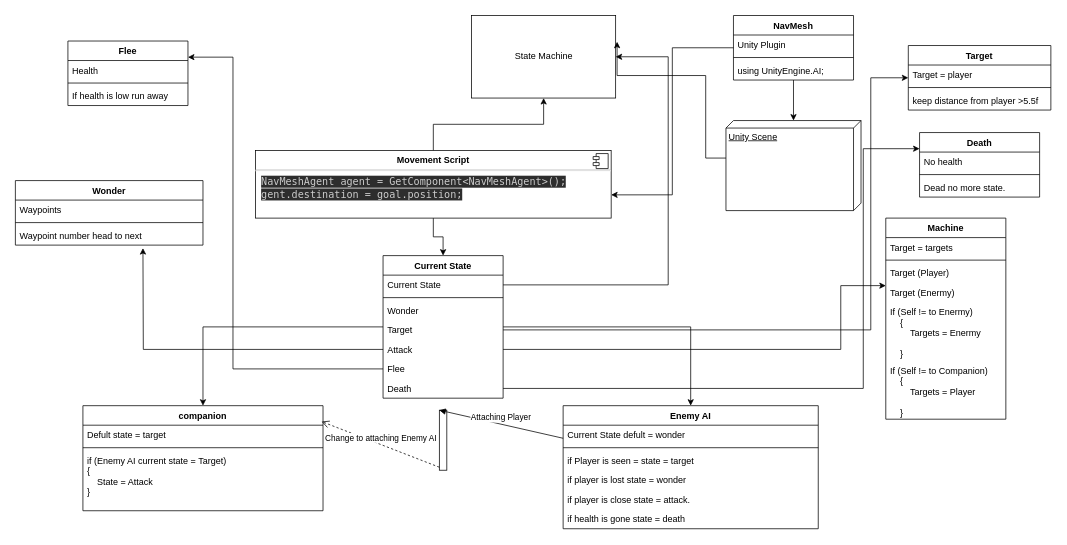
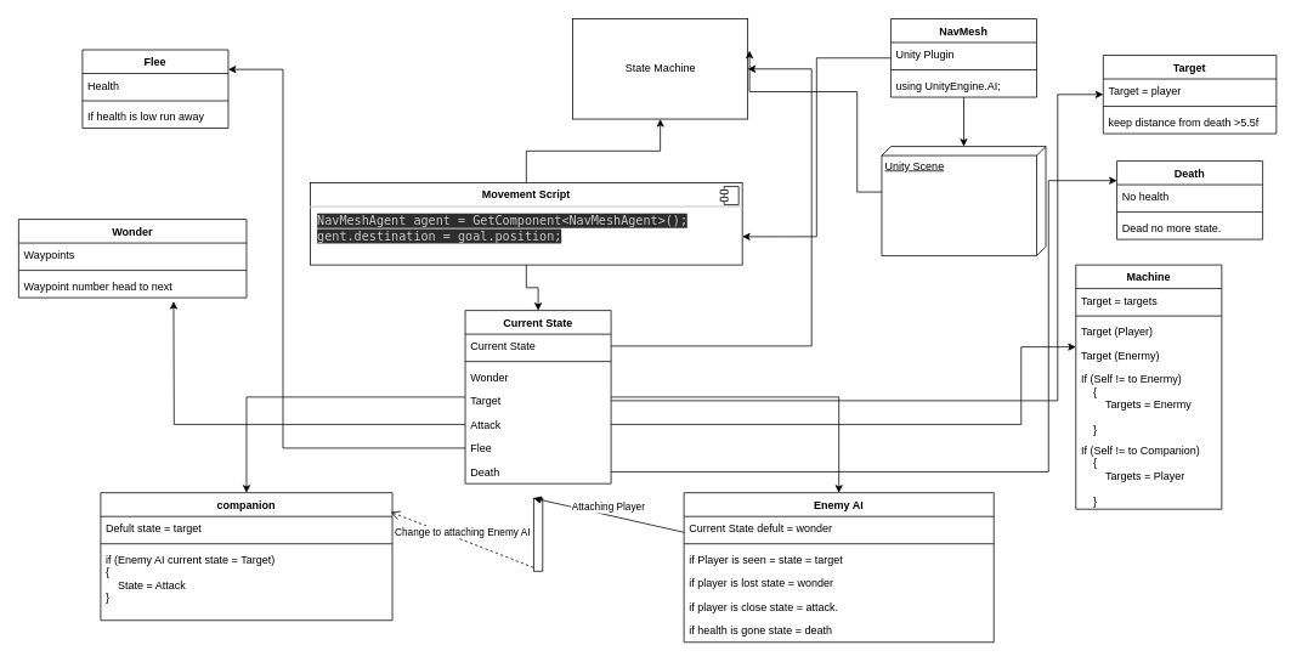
  <mxCell id="0" />
  <mxCell id="1" parent="0" />
  <mxCell id="2" value="State Machine&lt;br&gt;" style="html=1;" parent="1" vertex="1"><mxGeometry x="628" y="20" width="192" height="110" as="geometry" /></mxCell>
  <mxCell id="3" style="edgeStyle=orthogonalEdgeStyle;rounded=0;orthogonalLoop=1;jettySize=auto;html=1;" parent="1" source="5" target="10" edge="1"><mxGeometry relative="1" as="geometry" /></mxCell>
  <mxCell id="4" style="edgeStyle=orthogonalEdgeStyle;rounded=0;orthogonalLoop=1;jettySize=auto;html=1;entryX=1;entryY=0.656;entryDx=0;entryDy=0;entryPerimeter=0;" parent="1" source="5" target="13" edge="1"><mxGeometry relative="1" as="geometry" /></mxCell>
  <mxCell id="5" value="NavMesh" style="swimlane;fontStyle=1;align=center;verticalAlign=top;childLayout=stackLayout;horizontal=1;startSize=26;horizontalStack=0;resizeParent=1;resizeParentMax=0;resizeLast=0;collapsible=1;marginBottom=0;" parent="1" vertex="1"><mxGeometry x="977" y="20" width="160" height="86" as="geometry" /></mxCell>
  <mxCell id="6" value="Unity Plugin" style="text;strokeColor=none;fillColor=none;align=left;verticalAlign=top;spacingLeft=4;spacingRight=4;overflow=hidden;rotatable=0;points=[[0,0.5],[1,0.5]];portConstraint=eastwest;" parent="5" vertex="1"><mxGeometry y="26" width="160" height="26" as="geometry" /></mxCell>
  <mxCell id="7" value="" style="line;strokeWidth=1;fillColor=none;align=left;verticalAlign=middle;spacingTop=-1;spacingLeft=3;spacingRight=3;rotatable=0;labelPosition=right;points=[];portConstraint=eastwest;" parent="5" vertex="1"><mxGeometry y="52" width="160" height="8" as="geometry" /></mxCell>
  <mxCell id="8" value="using UnityEngine.AI;" style="text;strokeColor=none;fillColor=none;align=left;verticalAlign=top;spacingLeft=4;spacingRight=4;overflow=hidden;rotatable=0;points=[[0,0.5],[1,0.5]];portConstraint=eastwest;" parent="5" vertex="1"><mxGeometry y="60" width="160" height="26" as="geometry" /></mxCell>
  <mxCell id="9" style="edgeStyle=orthogonalEdgeStyle;rounded=0;orthogonalLoop=1;jettySize=auto;html=1;entryX=1.01;entryY=0.318;entryDx=0;entryDy=0;entryPerimeter=0;" parent="1" source="10" target="2" edge="1"><mxGeometry relative="1" as="geometry"><Array as="points"><mxPoint x="940" y="210" /><mxPoint x="940" y="100" /><mxPoint x="822" y="100" /></Array></mxGeometry></mxCell>
  <mxCell id="10" value="Unity Scene" style="verticalAlign=top;align=left;spacingTop=8;spacingLeft=2;spacingRight=12;shape=cube;size=10;direction=south;fontStyle=4;html=1;" parent="1" vertex="1"><mxGeometry x="967" y="160" width="180" height="120" as="geometry" /></mxCell>
  <mxCell id="11" style="edgeStyle=orthogonalEdgeStyle;rounded=0;orthogonalLoop=1;jettySize=auto;html=1;" parent="1" source="13" target="2" edge="1"><mxGeometry relative="1" as="geometry" /></mxCell>
  <mxCell id="12" style="edgeStyle=orthogonalEdgeStyle;rounded=0;orthogonalLoop=1;jettySize=auto;html=1;" parent="1" source="13" target="17" edge="1"><mxGeometry relative="1" as="geometry" /></mxCell>
  <mxCell id="13" value="&lt;p style=&quot;margin: 0px ; margin-top: 6px ; text-align: center&quot;&gt;&lt;b&gt;Movement Script&lt;/b&gt;&lt;/p&gt;&lt;hr&gt;&lt;p style=&quot;margin: 0px ; margin-left: 8px&quot;&gt;&lt;span style=&quot;color: rgb(204 , 204 , 204) ; font-family: monospace ; font-size: 13.5px ; background-color: rgb(45 , 45 , 45)&quot;&gt;NavMeshAgent agent = GetComponent&amp;lt;NavMeshAgent&amp;gt;();&lt;/span&gt;&lt;br&gt;&lt;span style=&quot;color: rgb(204 , 204 , 204) ; font-family: monospace ; font-size: 13.5px ; background-color: rgb(45 , 45 , 45)&quot;&gt;gent.destination = goal.position;&lt;/span&gt;&lt;br&gt;&lt;/p&gt;" style="align=left;overflow=fill;html=1;dropTarget=0;" parent="1" vertex="1"><mxGeometry x="340" y="200" width="474" height="90" as="geometry" /></mxCell>
  <mxCell id="14" value="" style="shape=component;jettyWidth=8;jettyHeight=4;" parent="13" vertex="1"><mxGeometry x="1" width="20" height="20" relative="1" as="geometry"><mxPoint x="-24" y="4" as="offset" /></mxGeometry></mxCell>
  <mxCell id="15" style="edgeStyle=orthogonalEdgeStyle;rounded=0;orthogonalLoop=1;jettySize=auto;html=1;entryX=0.5;entryY=0;entryDx=0;entryDy=0;" parent="1" source="17" target="26" edge="1"><mxGeometry relative="1" as="geometry" /></mxCell>
  <mxCell id="16" style="edgeStyle=orthogonalEdgeStyle;rounded=0;orthogonalLoop=1;jettySize=auto;html=1;entryX=0.5;entryY=0;entryDx=0;entryDy=0;" parent="1" source="17" target="33" edge="1"><mxGeometry relative="1" as="geometry" /></mxCell>
  <mxCell id="17" value="Current State" style="swimlane;fontStyle=1;align=center;verticalAlign=top;childLayout=stackLayout;horizontal=1;startSize=26;horizontalStack=0;resizeParent=1;resizeParentMax=0;resizeLast=0;collapsible=1;marginBottom=0;" parent="1" vertex="1"><mxGeometry x="510" y="340" width="160" height="190" as="geometry" /></mxCell>
  <mxCell id="18" value="Current State" style="text;strokeColor=none;fillColor=none;align=left;verticalAlign=top;spacingLeft=4;spacingRight=4;overflow=hidden;rotatable=0;points=[[0,0.5],[1,0.5]];portConstraint=eastwest;" parent="17" vertex="1"><mxGeometry y="26" width="160" height="26" as="geometry" /></mxCell>
  <mxCell id="19" value="" style="line;strokeWidth=1;fillColor=none;align=left;verticalAlign=middle;spacingTop=-1;spacingLeft=3;spacingRight=3;rotatable=0;labelPosition=right;points=[];portConstraint=eastwest;" parent="17" vertex="1"><mxGeometry y="52" width="160" height="8" as="geometry" /></mxCell>
  <mxCell id="20" value="Wonder    &#10;&#10;" style="text;strokeColor=none;fillColor=none;align=left;verticalAlign=top;spacingLeft=4;spacingRight=4;overflow=hidden;rotatable=0;points=[[0,0.5],[1,0.5]];portConstraint=eastwest;" parent="17" vertex="1"><mxGeometry y="60" width="160" height="26" as="geometry" /></mxCell>
  <mxCell id="21" value="Target" style="text;strokeColor=none;fillColor=none;align=left;verticalAlign=top;spacingLeft=4;spacingRight=4;overflow=hidden;rotatable=0;points=[[0,0.5],[1,0.5]];portConstraint=eastwest;" parent="17" vertex="1"><mxGeometry y="86" width="160" height="26" as="geometry" /></mxCell>
  <mxCell id="22" value="Attack" style="text;strokeColor=none;fillColor=none;align=left;verticalAlign=top;spacingLeft=4;spacingRight=4;overflow=hidden;rotatable=0;points=[[0,0.5],[1,0.5]];portConstraint=eastwest;" parent="17" vertex="1"><mxGeometry y="112" width="160" height="26" as="geometry" /></mxCell>
  <mxCell id="23" value="Flee" style="text;strokeColor=none;fillColor=none;align=left;verticalAlign=top;spacingLeft=4;spacingRight=4;overflow=hidden;rotatable=0;points=[[0,0.5],[1,0.5]];portConstraint=eastwest;" parent="17" vertex="1"><mxGeometry y="138" width="160" height="26" as="geometry" /></mxCell>
  <mxCell id="24" value="Death" style="text;strokeColor=none;fillColor=none;align=left;verticalAlign=top;spacingLeft=4;spacingRight=4;overflow=hidden;rotatable=0;points=[[0,0.5],[1,0.5]];portConstraint=eastwest;" parent="17" vertex="1"><mxGeometry y="164" width="160" height="26" as="geometry" /></mxCell>
  <mxCell id="25" style="edgeStyle=orthogonalEdgeStyle;rounded=0;orthogonalLoop=1;jettySize=auto;html=1;" parent="1" source="18" target="2" edge="1"><mxGeometry relative="1" as="geometry"><mxPoint x="840" y="40" as="targetPoint" /><Array as="points"><mxPoint x="890" y="379" /><mxPoint x="890" y="75" /></Array></mxGeometry></mxCell>
  <mxCell id="26" value="Enemy AI" style="swimlane;fontStyle=1;align=center;verticalAlign=top;childLayout=stackLayout;horizontal=1;startSize=26;horizontalStack=0;resizeParent=1;resizeParentMax=0;resizeLast=0;collapsible=1;marginBottom=0;" parent="1" vertex="1"><mxGeometry x="750" y="540" width="340" height="164" as="geometry" /></mxCell>
  <mxCell id="27" value="Current State defult = wonder " style="text;strokeColor=none;fillColor=none;align=left;verticalAlign=top;spacingLeft=4;spacingRight=4;overflow=hidden;rotatable=0;points=[[0,0.5],[1,0.5]];portConstraint=eastwest;" parent="26" vertex="1"><mxGeometry y="26" width="340" height="26" as="geometry" /></mxCell>
  <mxCell id="28" value="" style="line;strokeWidth=1;fillColor=none;align=left;verticalAlign=middle;spacingTop=-1;spacingLeft=3;spacingRight=3;rotatable=0;labelPosition=right;points=[];portConstraint=eastwest;" parent="26" vertex="1"><mxGeometry y="52" width="340" height="8" as="geometry" /></mxCell>
  <mxCell id="29" value="if Player is seen = state = target" style="text;strokeColor=none;fillColor=none;align=left;verticalAlign=top;spacingLeft=4;spacingRight=4;overflow=hidden;rotatable=0;points=[[0,0.5],[1,0.5]];portConstraint=eastwest;" parent="26" vertex="1"><mxGeometry y="60" width="340" height="26" as="geometry" /></mxCell>
  <mxCell id="30" value="if player is lost state = wonder" style="text;strokeColor=none;fillColor=none;align=left;verticalAlign=top;spacingLeft=4;spacingRight=4;overflow=hidden;rotatable=0;points=[[0,0.5],[1,0.5]];portConstraint=eastwest;" parent="26" vertex="1"><mxGeometry y="86" width="340" height="26" as="geometry" /></mxCell>
  <mxCell id="31" value="if player is close state = attack." style="text;strokeColor=none;fillColor=none;align=left;verticalAlign=top;spacingLeft=4;spacingRight=4;overflow=hidden;rotatable=0;points=[[0,0.5],[1,0.5]];portConstraint=eastwest;" parent="26" vertex="1"><mxGeometry y="112" width="340" height="26" as="geometry" /></mxCell>
  <mxCell id="32" value="if health is gone state = death" style="text;strokeColor=none;fillColor=none;align=left;verticalAlign=top;spacingLeft=4;spacingRight=4;overflow=hidden;rotatable=0;points=[[0,0.5],[1,0.5]];portConstraint=eastwest;" parent="26" vertex="1"><mxGeometry y="138" width="340" height="26" as="geometry" /></mxCell>
  <mxCell id="33" value="companion" style="swimlane;fontStyle=1;align=center;verticalAlign=top;childLayout=stackLayout;horizontal=1;startSize=26;horizontalStack=0;resizeParent=1;resizeParentMax=0;resizeLast=0;collapsible=1;marginBottom=0;" parent="1" vertex="1"><mxGeometry x="110" y="540" width="320" height="140" as="geometry" /></mxCell>
  <mxCell id="34" value="Defult state = target " style="text;strokeColor=none;fillColor=none;align=left;verticalAlign=top;spacingLeft=4;spacingRight=4;overflow=hidden;rotatable=0;points=[[0,0.5],[1,0.5]];portConstraint=eastwest;" parent="33" vertex="1"><mxGeometry y="26" width="320" height="26" as="geometry" /></mxCell>
  <mxCell id="35" value="" style="line;strokeWidth=1;fillColor=none;align=left;verticalAlign=middle;spacingTop=-1;spacingLeft=3;spacingRight=3;rotatable=0;labelPosition=right;points=[];portConstraint=eastwest;" parent="33" vertex="1"><mxGeometry y="52" width="320" height="8" as="geometry" /></mxCell>
  <mxCell id="36" value="if (Enemy AI current state = Target)&#10;{&#10;    State = Attack&#10;}" style="text;strokeColor=none;fillColor=none;align=left;verticalAlign=top;spacingLeft=4;spacingRight=4;overflow=hidden;rotatable=0;points=[[0,0.5],[1,0.5]];portConstraint=eastwest;" parent="33" vertex="1"><mxGeometry y="60" width="320" height="80" as="geometry" /></mxCell>
  <mxCell id="37" value="" style="html=1;points=[];perimeter=orthogonalPerimeter;" parent="1" vertex="1"><mxGeometry x="585" y="546" width="10" height="80" as="geometry" /></mxCell>
  <mxCell id="38" value="Attaching Player" style="html=1;verticalAlign=bottom;endArrow=block;entryX=0;entryY=0;rounded=0;" parent="1" source="26" target="37" edge="1"><mxGeometry relative="1" as="geometry"><mxPoint x="510" y="573" as="sourcePoint" /></mxGeometry></mxCell>
  <mxCell id="39" value="Change to attaching Enemy AI" style="html=1;verticalAlign=bottom;endArrow=open;dashed=1;endSize=8;exitX=0;exitY=0.95;rounded=0;entryX=0.994;entryY=0.151;entryDx=0;entryDy=0;entryPerimeter=0;" parent="1" source="37" target="33" edge="1"><mxGeometry relative="1" as="geometry"><mxPoint x="510" y="649" as="targetPoint" /></mxGeometry></mxCell>
  <mxCell id="40" style="edgeStyle=orthogonalEdgeStyle;rounded=0;orthogonalLoop=1;jettySize=auto;html=1;" parent="1" source="22" edge="1"><mxGeometry relative="1" as="geometry"><mxPoint x="190" y="330" as="targetPoint" /></mxGeometry></mxCell>
  <mxCell id="41" value="Wonder" style="swimlane;fontStyle=1;align=center;verticalAlign=top;childLayout=stackLayout;horizontal=1;startSize=26;horizontalStack=0;resizeParent=1;resizeParentMax=0;resizeLast=0;collapsible=1;marginBottom=0;" parent="1" vertex="1"><mxGeometry x="20" y="240" width="250" height="86" as="geometry" /></mxCell>
  <mxCell id="42" value="Waypoints" style="text;strokeColor=none;fillColor=none;align=left;verticalAlign=top;spacingLeft=4;spacingRight=4;overflow=hidden;rotatable=0;points=[[0,0.5],[1,0.5]];portConstraint=eastwest;" parent="41" vertex="1"><mxGeometry y="26" width="250" height="26" as="geometry" /></mxCell>
  <mxCell id="43" value="" style="line;strokeWidth=1;fillColor=none;align=left;verticalAlign=middle;spacingTop=-1;spacingLeft=3;spacingRight=3;rotatable=0;labelPosition=right;points=[];portConstraint=eastwest;" parent="41" vertex="1"><mxGeometry y="52" width="250" height="8" as="geometry" /></mxCell>
  <mxCell id="44" value="Waypoint number head to next " style="text;strokeColor=none;fillColor=none;align=left;verticalAlign=top;spacingLeft=4;spacingRight=4;overflow=hidden;rotatable=0;points=[[0,0.5],[1,0.5]];portConstraint=eastwest;" parent="41" vertex="1"><mxGeometry y="60" width="250" height="26" as="geometry" /></mxCell>
  <mxCell id="45" style="edgeStyle=orthogonalEdgeStyle;rounded=0;orthogonalLoop=1;jettySize=auto;html=1;" parent="1" source="22" target="46" edge="1"><mxGeometry relative="1" as="geometry"><mxPoint x="1260" y="380" as="targetPoint" /><Array as="points"><mxPoint x="1120" y="465" /><mxPoint x="1120" y="380" /></Array></mxGeometry></mxCell>
  <mxCell id="46" value="Machine" style="swimlane;fontStyle=1;align=center;verticalAlign=top;childLayout=stackLayout;horizontal=1;startSize=26;horizontalStack=0;resizeParent=1;resizeParentMax=0;resizeLast=0;collapsible=1;marginBottom=0;" parent="1" vertex="1"><mxGeometry x="1180" y="290" width="160" height="268" as="geometry" /></mxCell>
  <mxCell id="47" value="Target = targets " style="text;strokeColor=none;fillColor=none;align=left;verticalAlign=top;spacingLeft=4;spacingRight=4;overflow=hidden;rotatable=0;points=[[0,0.5],[1,0.5]];portConstraint=eastwest;" parent="46" vertex="1"><mxGeometry y="26" width="160" height="26" as="geometry" /></mxCell>
  <mxCell id="48" value="" style="line;strokeWidth=1;fillColor=none;align=left;verticalAlign=middle;spacingTop=-1;spacingLeft=3;spacingRight=3;rotatable=0;labelPosition=right;points=[];portConstraint=eastwest;" parent="46" vertex="1"><mxGeometry y="52" width="160" height="8" as="geometry" /></mxCell>
  <mxCell id="49" value="Target (Player)" style="text;strokeColor=none;fillColor=none;align=left;verticalAlign=top;spacingLeft=4;spacingRight=4;overflow=hidden;rotatable=0;points=[[0,0.5],[1,0.5]];portConstraint=eastwest;" parent="46" vertex="1"><mxGeometry y="60" width="160" height="26" as="geometry" /></mxCell>
  <mxCell id="50" value="Target (Enermy)" style="text;strokeColor=none;fillColor=none;align=left;verticalAlign=top;spacingLeft=4;spacingRight=4;overflow=hidden;rotatable=0;points=[[0,0.5],[1,0.5]];portConstraint=eastwest;" parent="46" vertex="1"><mxGeometry y="86" width="160" height="26" as="geometry" /></mxCell>
  <mxCell id="51" value="If (Self != to Enermy)&#10;    {&#10;        Targets = Enermy&#10;&#10;    }&#10;" style="text;strokeColor=none;fillColor=none;align=left;verticalAlign=top;spacingLeft=4;spacingRight=4;overflow=hidden;rotatable=0;points=[[0,0.5],[1,0.5]];portConstraint=eastwest;" parent="46" vertex="1"><mxGeometry y="112" width="160" height="78" as="geometry" /></mxCell>
  <mxCell id="52" value="If (Self != to Companion)&#10;    {&#10;        Targets = Player&#10;&#10;    }&#10;" style="text;strokeColor=none;fillColor=none;align=left;verticalAlign=top;spacingLeft=4;spacingRight=4;overflow=hidden;rotatable=0;points=[[0,0.5],[1,0.5]];portConstraint=eastwest;" parent="46" vertex="1"><mxGeometry y="190" width="160" height="78" as="geometry" /></mxCell>
  <mxCell id="53" style="edgeStyle=orthogonalEdgeStyle;rounded=0;orthogonalLoop=1;jettySize=auto;html=1;" parent="1" source="21" target="54" edge="1"><mxGeometry relative="1" as="geometry"><mxPoint x="1170" y="120" as="targetPoint" /><Array as="points"><mxPoint x="1160" y="439" /><mxPoint x="1160" y="103" /></Array></mxGeometry></mxCell>
  <mxCell id="54" value="Target" style="swimlane;fontStyle=1;align=center;verticalAlign=top;childLayout=stackLayout;horizontal=1;startSize=26;horizontalStack=0;resizeParent=1;resizeParentMax=0;resizeLast=0;collapsible=1;marginBottom=0;" parent="1" vertex="1"><mxGeometry x="1210" y="60" width="190" height="86" as="geometry" /></mxCell>
  <mxCell id="55" value="Target = player " style="text;strokeColor=none;fillColor=none;align=left;verticalAlign=top;spacingLeft=4;spacingRight=4;overflow=hidden;rotatable=0;points=[[0,0.5],[1,0.5]];portConstraint=eastwest;" parent="54" vertex="1"><mxGeometry y="26" width="190" height="26" as="geometry" /></mxCell>
  <mxCell id="56" value="" style="line;strokeWidth=1;fillColor=none;align=left;verticalAlign=middle;spacingTop=-1;spacingLeft=3;spacingRight=3;rotatable=0;labelPosition=right;points=[];portConstraint=eastwest;" parent="54" vertex="1"><mxGeometry y="52" width="190" height="8" as="geometry" /></mxCell>
- <mxCell id="57" value="keep distance from player &gt;5.5f" style="text;strokeColor=none;fillColor=none;align=left;verticalAlign=top;spacingLeft=4;spacingRight=4;overflow=hidden;rotatable=0;points=[[0,0.5],[1,0.5]];portConstraint=eastwest;" parent="54" vertex="1"><mxGeometry y="60" width="190" height="26" as="geometry" /></mxCell>
+ <mxCell id="57" value="keep distance from death &gt;5.5f" style="text;strokeColor=none;fillColor=none;align=left;verticalAlign=top;spacingLeft=4;spacingRight=4;overflow=hidden;rotatable=0;points=[[0,0.5],[1,0.5]];portConstraint=eastwest;" parent="54" vertex="1"><mxGeometry y="60" width="190" height="26" as="geometry" /></mxCell>
  <mxCell id="58" style="edgeStyle=orthogonalEdgeStyle;rounded=0;orthogonalLoop=1;jettySize=auto;html=1;entryX=1;entryY=0.25;entryDx=0;entryDy=0;" parent="1" source="23" target="60" edge="1"><mxGeometry relative="1" as="geometry"><mxPoint x="309" y="80" as="targetPoint" /><Array as="points"><mxPoint y="491" x="310" /><mxPoint y="76" x="310" /></Array></mxGeometry></mxCell>
  <mxCell id="59" value="" style="text;strokeColor=none;fillColor=none;align=left;verticalAlign=middle;spacingTop=-1;spacingLeft=4;spacingRight=4;rotatable=0;labelPosition=right;points=[];portConstraint=eastwest;" parent="1" vertex="1"><mxGeometry x="80" y="52" width="20" height="14" as="geometry" /></mxCell>
  <mxCell id="60" value="Flee" style="swimlane;fontStyle=1;align=center;verticalAlign=top;childLayout=stackLayout;horizontal=1;startSize=26;horizontalStack=0;resizeParent=1;resizeParentMax=0;resizeLast=0;collapsible=1;marginBottom=0;" parent="1" vertex="1"><mxGeometry x="90" y="54" width="160" height="86" as="geometry" /></mxCell>
  <mxCell id="61" value="Health" style="text;strokeColor=none;fillColor=none;align=left;verticalAlign=top;spacingLeft=4;spacingRight=4;overflow=hidden;rotatable=0;points=[[0,0.5],[1,0.5]];portConstraint=eastwest;" parent="60" vertex="1"><mxGeometry y="26" width="160" height="26" as="geometry" /></mxCell>
  <mxCell id="62" value="" style="line;strokeWidth=1;fillColor=none;align=left;verticalAlign=middle;spacingTop=-1;spacingLeft=3;spacingRight=3;rotatable=0;labelPosition=right;points=[];portConstraint=eastwest;" parent="60" vertex="1"><mxGeometry y="52" width="160" height="8" as="geometry" /></mxCell>
  <mxCell id="63" value="If health is low run away" style="text;strokeColor=none;fillColor=none;align=left;verticalAlign=top;spacingLeft=4;spacingRight=4;overflow=hidden;rotatable=0;points=[[0,0.5],[1,0.5]];portConstraint=eastwest;" parent="60" vertex="1"><mxGeometry y="60" width="160" height="26" as="geometry" /></mxCell>
  <mxCell id="64" style="edgeStyle=orthogonalEdgeStyle;rounded=0;orthogonalLoop=1;jettySize=auto;html=1;entryX=0;entryY=0.25;entryDx=0;entryDy=0;" parent="1" source="24" target="65" edge="1"><mxGeometry relative="1" as="geometry"><mxPoint x="1179" y="180" as="targetPoint" /><Array as="points"><mxPoint x="1150" y="517" /><mxPoint x="1150" y="198" /></Array></mxGeometry></mxCell>
  <mxCell id="65" value="Death" style="swimlane;fontStyle=1;align=center;verticalAlign=top;childLayout=stackLayout;horizontal=1;startSize=26;horizontalStack=0;resizeParent=1;resizeParentMax=0;resizeLast=0;collapsible=1;marginBottom=0;" parent="1" vertex="1"><mxGeometry x="1225" y="176" width="160" height="86" as="geometry" /></mxCell>
  <mxCell id="66" value="No health" style="text;strokeColor=none;fillColor=none;align=left;verticalAlign=top;spacingLeft=4;spacingRight=4;overflow=hidden;rotatable=0;points=[[0,0.5],[1,0.5]];portConstraint=eastwest;" parent="65" vertex="1"><mxGeometry y="26" width="160" height="26" as="geometry" /></mxCell>
  <mxCell id="67" value="" style="line;strokeWidth=1;fillColor=none;align=left;verticalAlign=middle;spacingTop=-1;spacingLeft=3;spacingRight=3;rotatable=0;labelPosition=right;points=[];portConstraint=eastwest;" parent="65" vertex="1"><mxGeometry y="52" width="160" height="8" as="geometry" /></mxCell>
  <mxCell id="68" value="Dead no more state." style="text;strokeColor=none;fillColor=none;align=left;verticalAlign=top;spacingLeft=4;spacingRight=4;overflow=hidden;rotatable=0;points=[[0,0.5],[1,0.5]];portConstraint=eastwest;" parent="65" vertex="1"><mxGeometry y="60" width="160" height="26" as="geometry" /></mxCell>
